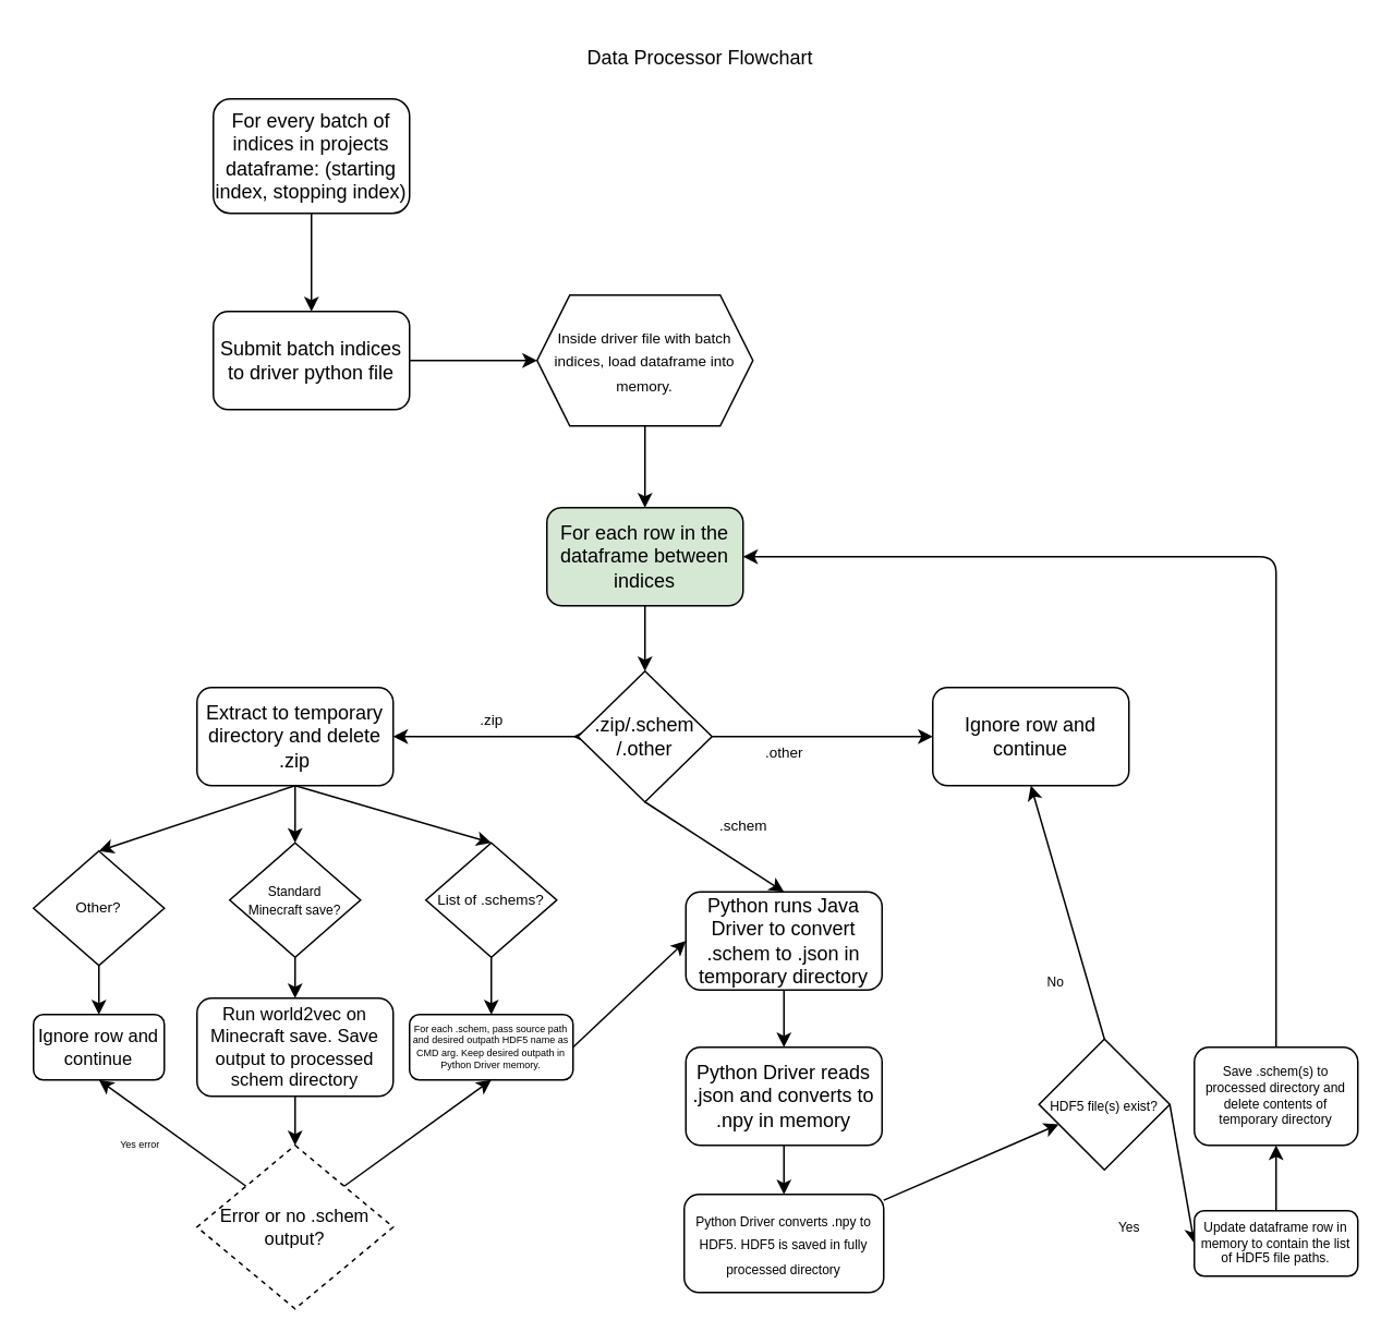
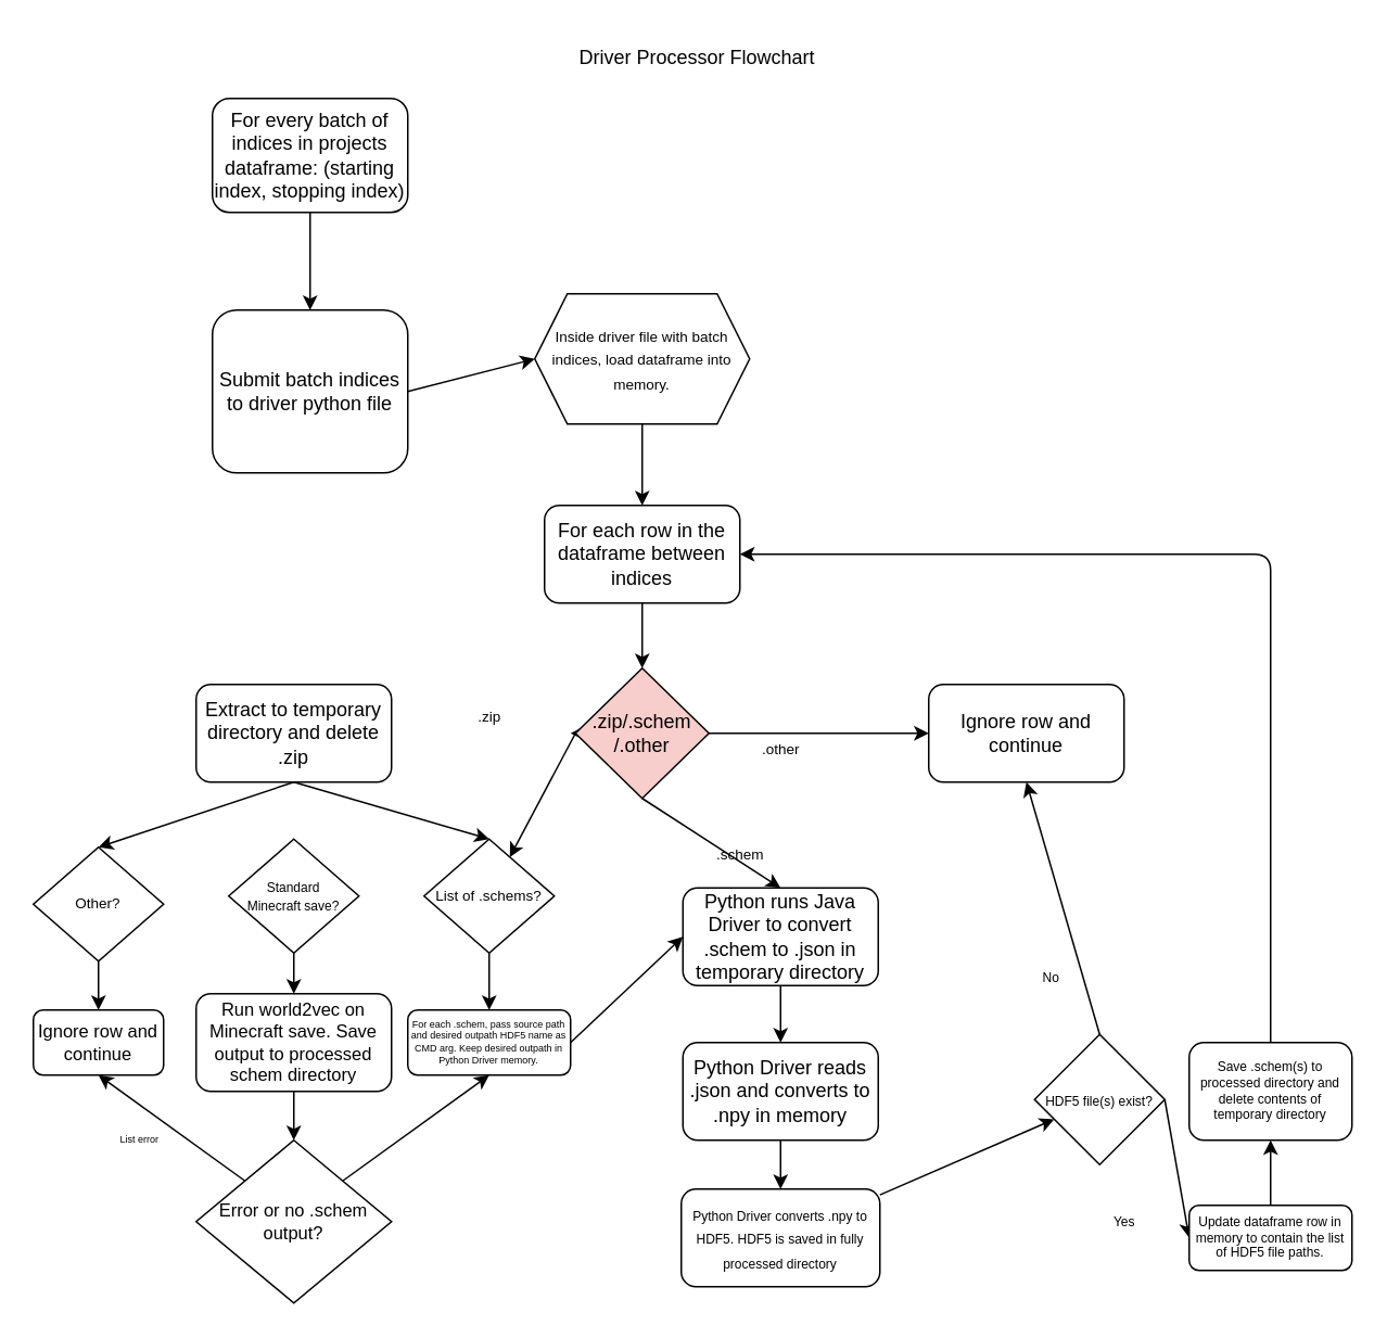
  <mxCell id="0" />
  <mxCell id="1" parent="0" />
- <mxCell id="2" value="Data Processor Flowchart" style="text;html=1;strokeColor=none;fillColor=none;align=center;verticalAlign=middle;whiteSpace=wrap;rounded=0;" vertex="1" parent="1"><mxGeometry x="320" width="216" height="30" as="geometry" y="20" /></mxCell>
+ <mxCell id="2" value="Driver Processor Flowchart" style="text;html=1;strokeColor=none;fillColor=none;align=center;verticalAlign=middle;whiteSpace=wrap;rounded=0;" vertex="1" parent="1"><mxGeometry x="320" width="216" height="30" as="geometry" y="20" /></mxCell>
  <mxCell id="3" style="edgeStyle=none;html=1;exitX=0.5;exitY=1;exitDx=0;exitDy=0;entryX=0.5;entryY=0;entryDx=0;entryDy=0;" edge="1" parent="1" source="4" target="6"><mxGeometry relative="1" as="geometry" /></mxCell>
  <mxCell id="4" value="For every batch of indices in projects dataframe: (starting index, stopping index)" style="rounded=1;whiteSpace=wrap;html=1;" vertex="1" parent="1"><mxGeometry x="130" y="60" width="120" height="70" as="geometry" /></mxCell>
  <mxCell id="5" style="edgeStyle=none;html=1;exitX=1;exitY=0.5;exitDx=0;exitDy=0;entryX=0;entryY=0.5;entryDx=0;entryDy=0;" edge="1" parent="1" source="6" target="8"><mxGeometry relative="1" as="geometry" /></mxCell>
- <mxCell id="6" value="Submit batch indices to driver python file" style="rounded=1;whiteSpace=wrap;html=1;" vertex="1" parent="1"><mxGeometry x="130" y="190" width="120" height="60" as="geometry" /></mxCell>
+ <mxCell id="6" value="Submit batch indices to driver python file" style="rounded=1;whiteSpace=wrap;html=1;" vertex="1" parent="1"><mxGeometry x="130" y="190" width="120" height="100" as="geometry" /></mxCell>
  <mxCell id="7" style="edgeStyle=none;html=1;exitX=0.5;exitY=1;exitDx=0;exitDy=0;entryX=0.5;entryY=0;entryDx=0;entryDy=0;" edge="1" parent="1" source="8" target="10"><mxGeometry relative="1" as="geometry" /></mxCell>
  <mxCell id="8" value="&lt;font style=&quot;font-size: 9px;&quot;&gt;Inside driver file with batch indices, load dataframe into memory.&lt;/font&gt;" style="shape=hexagon;perimeter=hexagonPerimeter2;whiteSpace=wrap;html=1;fixedSize=1;" vertex="1" parent="1"><mxGeometry x="328" y="180" width="132" height="80" as="geometry" /></mxCell>
  <mxCell id="9" value="" style="edgeStyle=none;html=1;" edge="1" parent="1" source="10" target="16"><mxGeometry relative="1" as="geometry" /></mxCell>
- <mxCell id="10" value="For each row in the dataframe between indices" style="rounded=1;whiteSpace=wrap;html=1;fillColor=#d5e8d4;" vertex="1" parent="1"><mxGeometry x="334" y="310" width="120" height="60" as="geometry" /></mxCell>
+ <mxCell id="10" value="For each row in the dataframe between indices" style="rounded=1;whiteSpace=wrap;html=1;" vertex="1" parent="1"><mxGeometry x="334" y="310" width="120" height="60" as="geometry" /></mxCell>
  <mxCell id="11" value="" style="edgeStyle=none;html=1;exitX=0.5;exitY=1;exitDx=0;exitDy=0;entryX=0.5;entryY=0;entryDx=0;entryDy=0;" edge="1" parent="1" source="16" target="22"><mxGeometry relative="1" as="geometry" /></mxCell>
  <mxCell id="12" style="edgeStyle=none;html=1;exitX=0;exitY=0.5;exitDx=0;exitDy=0;" edge="1" parent="1" source="16"><mxGeometry relative="1" as="geometry"><mxPoint x="350" y="450" as="targetPoint" /></mxGeometry></mxCell>
  <mxCell id="13" value="" style="edgeStyle=none;html=1;" edge="1" parent="1" source="16" target="23"><mxGeometry relative="1" as="geometry" /></mxCell>
  <mxCell id="14" style="edgeStyle=none;html=1;exitX=0;exitY=0.5;exitDx=0;exitDy=0;entryX=1;entryY=0.5;entryDx=0;entryDy=0;fontSize=9;" edge="1" parent="1" source="16"><mxGeometry relative="1" as="geometry" /></mxCell>
- <mxCell id="15" style="edgeStyle=none;html=1;exitX=0;exitY=0.5;exitDx=0;exitDy=0;entryX=1;entryY=0.5;entryDx=0;entryDy=0;" edge="1" parent="1" source="16" target="20"><mxGeometry relative="1" as="geometry" /></mxCell>
- <mxCell id="16" value=".zip/.schem /.other" style="rhombus;whiteSpace=wrap;html=1;" vertex="1" parent="1"><mxGeometry x="353" y="410" width="82" height="80" as="geometry" /></mxCell>
+ <mxCell id="15" style="edgeStyle=none;html=1;exitX=0;exitY=0.5;exitDx=0;exitDy=0;" edge="1" parent="1" source="16" target="34"><mxGeometry relative="1" as="geometry" /></mxCell>
+ <mxCell id="16" value=".zip/.schem /.other" style="rhombus;whiteSpace=wrap;html=1;fillColor=#f8cecc;" vertex="1" parent="1"><mxGeometry x="353" y="410" width="82" height="80" as="geometry" /></mxCell>
  <mxCell id="17" style="edgeStyle=none;html=1;exitX=0.5;exitY=1;exitDx=0;exitDy=0;entryX=0.5;entryY=0;entryDx=0;entryDy=0;fontSize=6;" edge="1" parent="1" source="20" target="28"><mxGeometry relative="1" as="geometry" /></mxCell>
- <mxCell id="18" style="edgeStyle=none;html=1;exitX=0.5;exitY=1;exitDx=0;exitDy=0;fontSize=6;" edge="1" parent="1" source="20" target="32"><mxGeometry relative="1" as="geometry" /></mxCell>
  <mxCell id="19" style="edgeStyle=none;html=1;exitX=0.5;exitY=1;exitDx=0;exitDy=0;entryX=0.5;entryY=0;entryDx=0;entryDy=0;" edge="1" parent="1" source="20" target="34"><mxGeometry relative="1" as="geometry" /></mxCell>
  <mxCell id="20" value="Extract to temporary directory and delete .zip" style="rounded=1;whiteSpace=wrap;html=1;" vertex="1" parent="1"><mxGeometry x="120" y="420" width="120" height="60" as="geometry" /></mxCell>
  <mxCell id="21" value="" style="edgeStyle=none;html=1;" edge="1" parent="1" source="22" target="30"><mxGeometry relative="1" as="geometry" /></mxCell>
  <mxCell id="22" value="Python runs Java Driver to convert .schem to .json in temporary directory" style="rounded=1;whiteSpace=wrap;html=1;" vertex="1" parent="1"><mxGeometry x="419" y="545" width="120" height="60" as="geometry" /></mxCell>
  <mxCell id="23" value="Ignore row and continue" style="rounded=1;whiteSpace=wrap;html=1;" vertex="1" parent="1"><mxGeometry x="570" y="420" width="120" height="60" as="geometry" /></mxCell>
  <mxCell id="24" value=".zip" style="text;html=1;align=center;verticalAlign=middle;resizable=0;points=[];autosize=1;strokeColor=none;fillColor=none;fontSize=9;" vertex="1" parent="1"><mxGeometry x="280" y="430" width="40" height="20" as="geometry" /></mxCell>
  <mxCell id="25" value=".other" style="text;html=1;align=center;verticalAlign=middle;resizable=0;points=[];autosize=1;strokeColor=none;fillColor=none;fontSize=9;" vertex="1" parent="1"><mxGeometry x="454" y="450" width="50" height="20" as="geometry" /></mxCell>
- <mxCell id="26" value=".schem" style="text;html=1;align=center;verticalAlign=middle;resizable=0;points=[];autosize=1;strokeColor=none;fillColor=none;fontSize=9;" vertex="1" parent="1"><mxGeometry x="429" y="495" width="50" height="20" as="geometry" /></mxCell>
+ <mxCell id="26" value=".schem" style="text;html=1;align=center;verticalAlign=middle;resizable=0;points=[];autosize=1;strokeColor=none;fillColor=none;fontSize=9;" vertex="1" parent="1"><mxGeometry x="429" y="515" width="50" height="20" as="geometry" /></mxCell>
  <mxCell id="27" style="edgeStyle=none;html=1;exitX=0.5;exitY=1;exitDx=0;exitDy=0;entryX=0.5;entryY=0;entryDx=0;entryDy=0;fontSize=11;" edge="1" parent="1" source="28" target="37"><mxGeometry relative="1" as="geometry" /></mxCell>
  <mxCell id="28" value="Other?" style="rhombus;whiteSpace=wrap;html=1;fontSize=9;" vertex="1" parent="1"><mxGeometry x="20" y="520" width="80" height="70" as="geometry" /></mxCell>
  <mxCell id="29" value="" style="edgeStyle=none;html=1;" edge="1" parent="1" source="30" target="36"><mxGeometry relative="1" as="geometry" /></mxCell>
  <mxCell id="30" value="Python Driver reads .json and converts to .npy in memory" style="whiteSpace=wrap;html=1;rounded=1;" vertex="1" parent="1"><mxGeometry x="419" y="640" width="120" height="60" as="geometry" /></mxCell>
  <mxCell id="31" style="edgeStyle=none;html=1;exitX=0.5;exitY=1;exitDx=0;exitDy=0;entryX=0.5;entryY=0;entryDx=0;entryDy=0;fontSize=11;" edge="1" parent="1" source="32" target="39"><mxGeometry relative="1" as="geometry" /></mxCell>
  <mxCell id="32" value="&lt;font style=&quot;font-size: 8px;&quot;&gt;Standard &lt;br&gt;Minecraft save?&lt;/font&gt;" style="rhombus;whiteSpace=wrap;html=1;fontSize=9;" vertex="1" parent="1"><mxGeometry x="140" y="515" width="80" height="70" as="geometry" /></mxCell>
  <mxCell id="33" style="edgeStyle=none;html=1;exitX=0.5;exitY=1;exitDx=0;exitDy=0;entryX=0.5;entryY=0;entryDx=0;entryDy=0;fontSize=6;" edge="1" parent="1" source="34" target="44"><mxGeometry relative="1" as="geometry" /></mxCell>
  <mxCell id="34" value="&lt;font style=&quot;font-size: 9px;&quot;&gt;List of .schems?&lt;/font&gt;" style="rhombus;whiteSpace=wrap;html=1;fontSize=9;" vertex="1" parent="1"><mxGeometry x="260" y="515" width="80" height="70" as="geometry" /></mxCell>
  <mxCell id="35" value="" style="edgeStyle=none;html=1;" edge="1" parent="1" source="36" target="48"><mxGeometry relative="1" as="geometry" /></mxCell>
  <mxCell id="36" value="&lt;font style=&quot;font-size: 8px;&quot;&gt;Python Driver converts .npy to HDF5. HDF5 is saved in fully processed directory&lt;/font&gt;" style="rounded=1;whiteSpace=wrap;html=1;" vertex="1" parent="1"><mxGeometry x="418" y="730" width="122" height="60" as="geometry" /></mxCell>
  <mxCell id="37" value="&lt;font style=&quot;font-size: 11px;&quot;&gt;Ignore row and continue&lt;/font&gt;" style="rounded=1;whiteSpace=wrap;html=1;fontSize=6;" vertex="1" parent="1"><mxGeometry x="20" y="620" width="80" height="40" as="geometry" /></mxCell>
  <mxCell id="38" style="edgeStyle=none;html=1;exitX=0.5;exitY=1;exitDx=0;exitDy=0;entryX=0.5;entryY=0;entryDx=0;entryDy=0;fontSize=11;" edge="1" parent="1" source="39" target="42"><mxGeometry relative="1" as="geometry" /></mxCell>
  <mxCell id="39" value="Run world2vec on Minecraft save. Save output to processed schem directory" style="rounded=1;whiteSpace=wrap;html=1;fontSize=11;" vertex="1" parent="1"><mxGeometry x="120" y="610" width="120" height="60" as="geometry" /></mxCell>
  <mxCell id="40" style="edgeStyle=none;html=1;entryX=0.5;entryY=1;entryDx=0;entryDy=0;fontSize=6;exitX=0;exitY=0;exitDx=0;exitDy=0;" edge="1" parent="1" source="42" target="37"><mxGeometry relative="1" as="geometry" /></mxCell>
  <mxCell id="41" value="" style="edgeStyle=none;html=1;entryX=0.5;entryY=1;entryDx=0;entryDy=0;exitX=1;exitY=0;exitDx=0;exitDy=0;" edge="1" parent="1" source="42" target="44"><mxGeometry relative="1" as="geometry"><mxPoint x="340" y="750" as="targetPoint" /></mxGeometry></mxCell>
- <mxCell id="42" value="Error or no .schem output?" style="rhombus;whiteSpace=wrap;html=1;fontSize=11;dashed=1;" vertex="1" parent="1"><mxGeometry x="120" y="700" width="120" height="100" as="geometry" /></mxCell>
+ <mxCell id="42" value="Error or no .schem output?" style="rhombus;whiteSpace=wrap;html=1;fontSize=11;" vertex="1" parent="1"><mxGeometry x="120" y="700" width="120" height="100" as="geometry" /></mxCell>
  <mxCell id="43" style="edgeStyle=none;html=1;exitX=1;exitY=0.5;exitDx=0;exitDy=0;entryX=0;entryY=0.5;entryDx=0;entryDy=0;fontSize=6;" edge="1" parent="1" source="44" target="22"><mxGeometry relative="1" as="geometry" /></mxCell>
  <mxCell id="44" value="&lt;span style=&quot;&quot;&gt;For each .schem, pass source path and desired outpath HDF5 name as CMD arg. Keep desired outpath in Python Driver memory.&lt;/span&gt;" style="rounded=1;whiteSpace=wrap;html=1;fontSize=6;" vertex="1" parent="1"><mxGeometry x="250" y="620" width="100" height="40" as="geometry" /></mxCell>
- <mxCell id="45" value="Yes error" style="text;html=1;align=center;verticalAlign=middle;resizable=0;points=[];autosize=1;strokeColor=none;fillColor=none;fontSize=6;" vertex="1" parent="1"><mxGeometry x="60" y="690" width="50" height="20" as="geometry" /></mxCell>
+ <mxCell id="45" value="List error" style="text;html=1;align=center;verticalAlign=middle;resizable=0;points=[];autosize=1;strokeColor=none;fillColor=none;fontSize=6;" vertex="1" parent="1"><mxGeometry x="60" y="690" width="50" height="20" as="geometry" /></mxCell>
  <mxCell id="46" style="edgeStyle=none;html=1;entryX=0.5;entryY=1;entryDx=0;entryDy=0;fontSize=8;exitX=0.5;exitY=0;exitDx=0;exitDy=0;" edge="1" parent="1" source="48" target="23"><mxGeometry relative="1" as="geometry"><mxPoint x="627" y="723" as="sourcePoint" /></mxGeometry></mxCell>
  <mxCell id="47" style="edgeStyle=none;html=1;exitX=1;exitY=0.5;exitDx=0;exitDy=0;entryX=0;entryY=0.5;entryDx=0;entryDy=0;fontSize=8;" edge="1" parent="1" source="48" target="50"><mxGeometry relative="1" as="geometry" /></mxCell>
  <mxCell id="48" value="&lt;font style=&quot;font-size: 8px;&quot;&gt;HDF5 file(s) exist?&lt;/font&gt;" style="rhombus;whiteSpace=wrap;html=1;" vertex="1" parent="1"><mxGeometry x="635" y="635" width="80" height="80" as="geometry" /></mxCell>
  <mxCell id="49" style="edgeStyle=none;html=1;exitX=0.5;exitY=0;exitDx=0;exitDy=0;entryX=0.5;entryY=1;entryDx=0;entryDy=0;fontSize=8;" edge="1" parent="1" source="50" target="54"><mxGeometry relative="1" as="geometry" /></mxCell>
  <mxCell id="50" value="Update dataframe row in memory to contain the list of HDF5 file paths." style="rounded=1;whiteSpace=wrap;html=1;fontSize=8;" vertex="1" parent="1"><mxGeometry x="730" y="740" width="100" height="40" as="geometry" /></mxCell>
  <mxCell id="51" value="No" style="text;html=1;align=center;verticalAlign=middle;resizable=0;points=[];autosize=1;strokeColor=none;fillColor=none;fontSize=8;" vertex="1" parent="1"><mxGeometry x="630" y="590" width="30" height="20" as="geometry" /></mxCell>
  <mxCell id="52" value="Yes" style="text;html=1;align=center;verticalAlign=middle;resizable=0;points=[];autosize=1;strokeColor=none;fillColor=none;fontSize=8;" vertex="1" parent="1"><mxGeometry x="670" y="740" width="40" height="20" as="geometry" /></mxCell>
  <mxCell id="53" style="edgeStyle=orthogonalEdgeStyle;html=1;exitX=0.5;exitY=0;exitDx=0;exitDy=0;fontSize=8;entryX=1;entryY=0.5;entryDx=0;entryDy=0;" edge="1" parent="1" source="54" target="10"><mxGeometry relative="1" as="geometry"><mxPoint x="780" y="340" as="targetPoint" /><Array as="points"><mxPoint x="780" y="340" /></Array></mxGeometry></mxCell>
  <mxCell id="54" value="Save .schem(s) to processed directory and delete contents of temporary directory" style="rounded=1;whiteSpace=wrap;html=1;fontSize=8;" vertex="1" parent="1"><mxGeometry x="730" y="640" width="100" height="60" as="geometry" /></mxCell>
